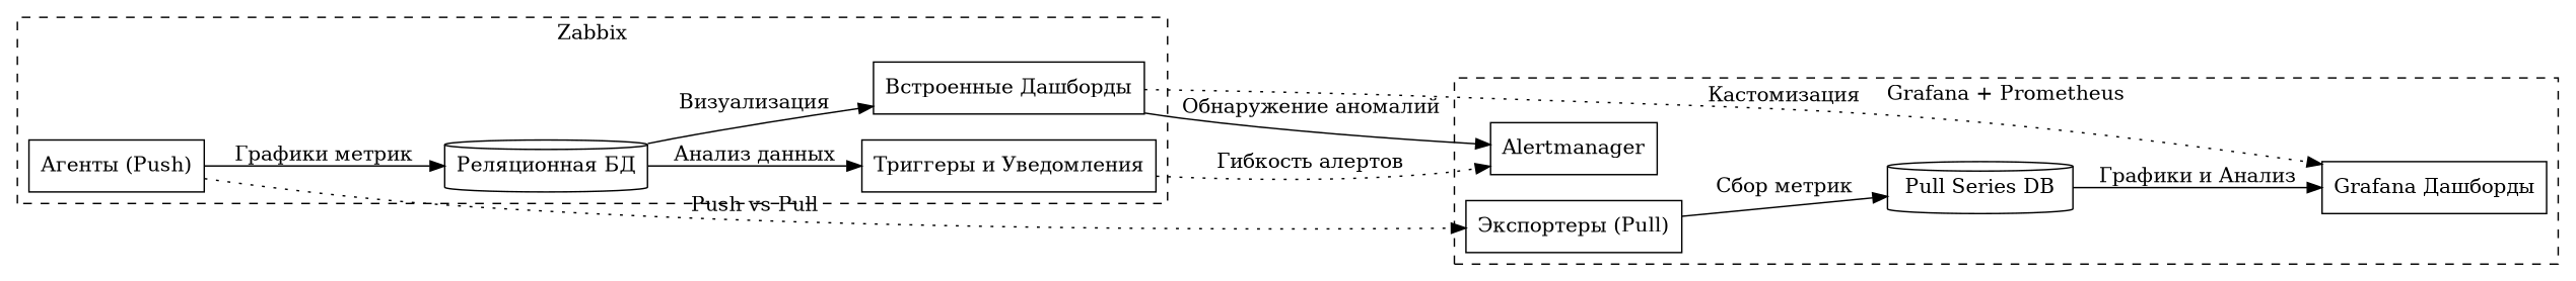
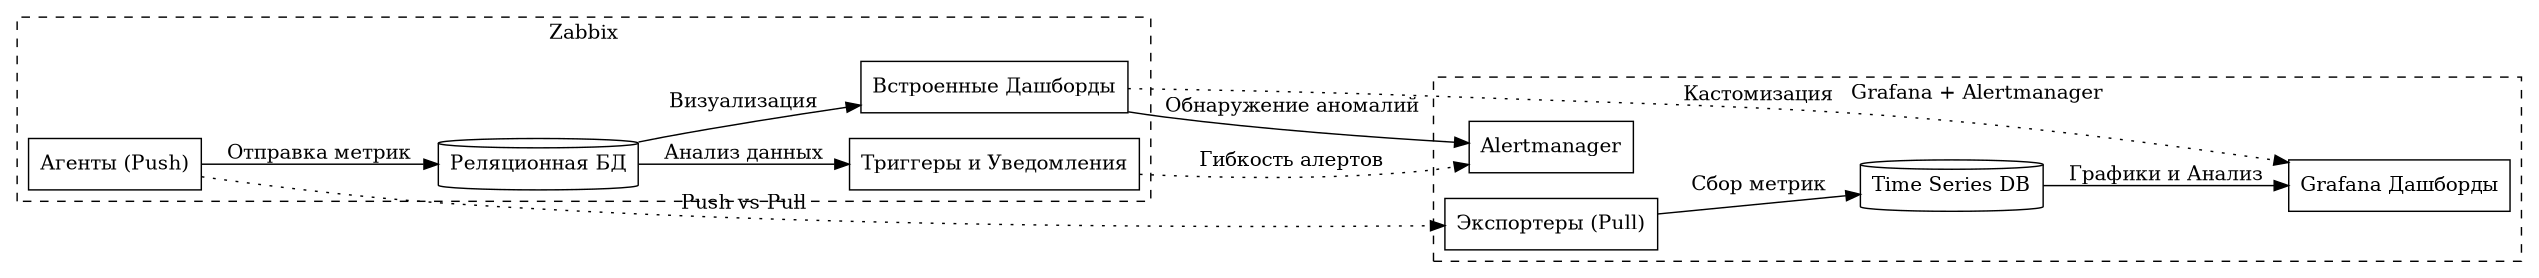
  digraph {
    rankdir=LR
    node [shape=box]
    n1 [label="Агенты (Push)"]
    n2 [label="Реляционная БД" shape=cylinder]
    n3 [label="Триггеры и Уведомления"]
    n4 [label="Встроенные Дашборды"]
    n5 [label="Экспортеры (Pull)"]
-   n6 [label="Pull Series DB" shape=cylinder]
+   n6 [label="Time Series DB" shape=cylinder]
    n7 [label=Alertmanager]
    n8 [label="Grafana Дашборды"]
    subgraph cluster_1 {
      label=Zabbix
      style=dashed
      n1
      n2
      n3
      n4
    }
    subgraph cluster_2 {
-     label="Grafana + Prometheus"
+     label="Grafana + Alertmanager"
      style=dashed
      n5
      n6
      n7
      n8
    }
-   n1 -> n2 [label="Графики метрик"]
+   n1 -> n2 [label="Отправка метрик"]
    n1 -> n5 [label="Push vs Pull" style=dotted]
    n2 -> n3 [label="Анализ данных"]
    n2 -> n4 [label="Визуализация"]
    n3 -> n7 [label="Гибкость алертов" style=dotted]
    n4 -> n7 [label="Обнаружение аномалий"]
    n4 -> n8 [label="Кастомизация" style=dotted]
    n5 -> n6 [label="Сбор метрик"]
    n6 -> n8 [label="Графики и Анализ"]
  }
